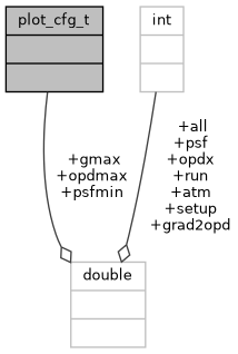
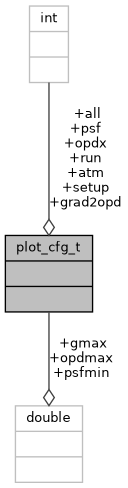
  digraph {
    node [color=grey75 fontname=Helvetica fontsize=10 shape=record]
    edge [arrowhead=odiamond color=grey25 fontname=Helvetica fontsize=10 labelfontname=Helvetica labelfontsize=10 style=solid]
    n1 [color=black fillcolor=grey75 fontcolor=black height=0.2 label="{plot_cfg_t\n||}" style=filled width=0.4]
    n2 [height=0.2 label="{double\n||}" width=0.4]
    n3 [height=0.2 label="{int\n||}" width=0.4]
    n1 -> n2 [label=" +gmax\n+opdmax\n+psfmin"]
-   n3 -> n2 [label=" +all\n+psf\n+opdx\n+run\n+atm\n+setup\n+grad2opd"]
+   n3 -> n1 [label=" +all\n+psf\n+opdx\n+run\n+atm\n+setup\n+grad2opd"]
  }
